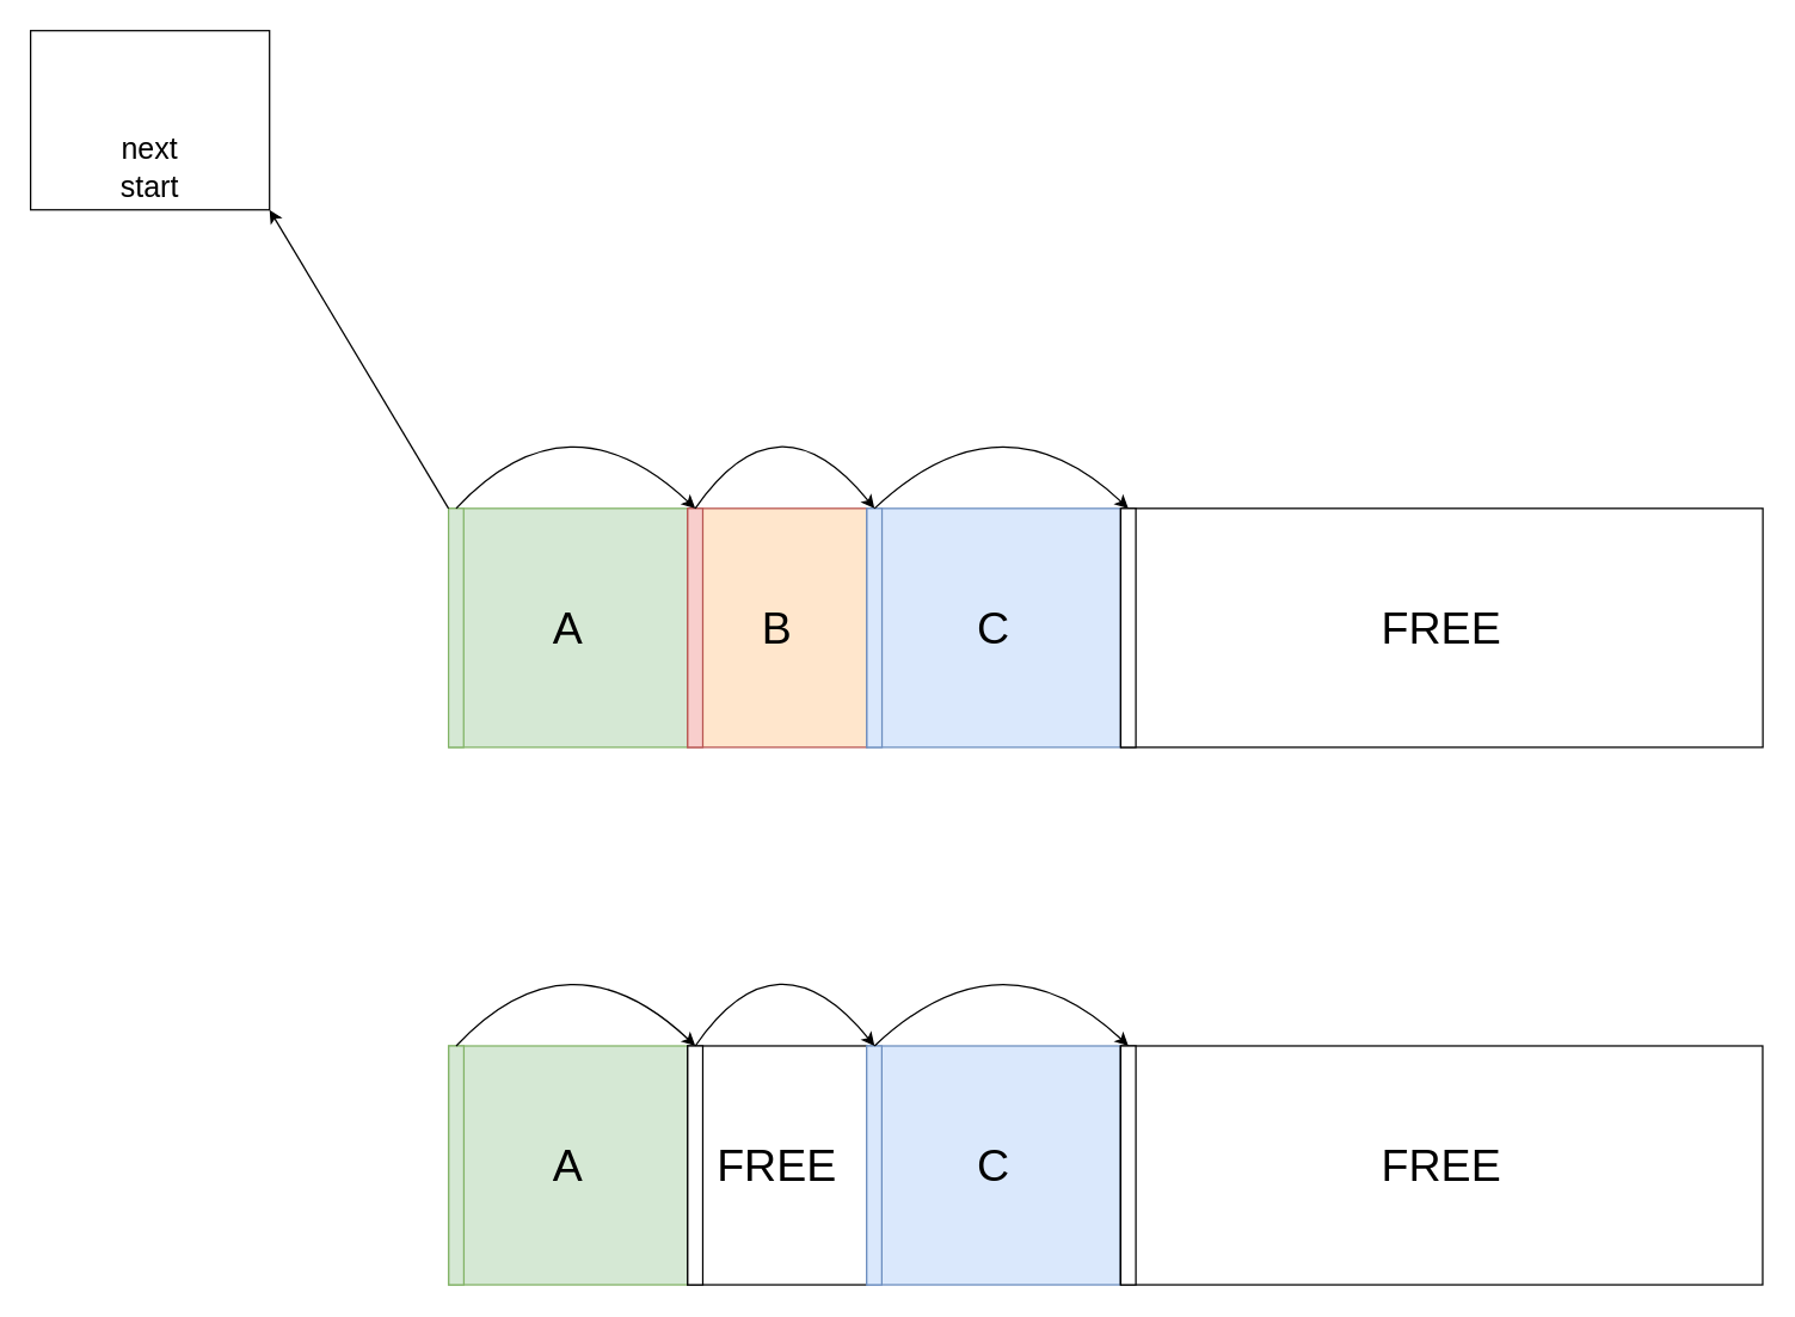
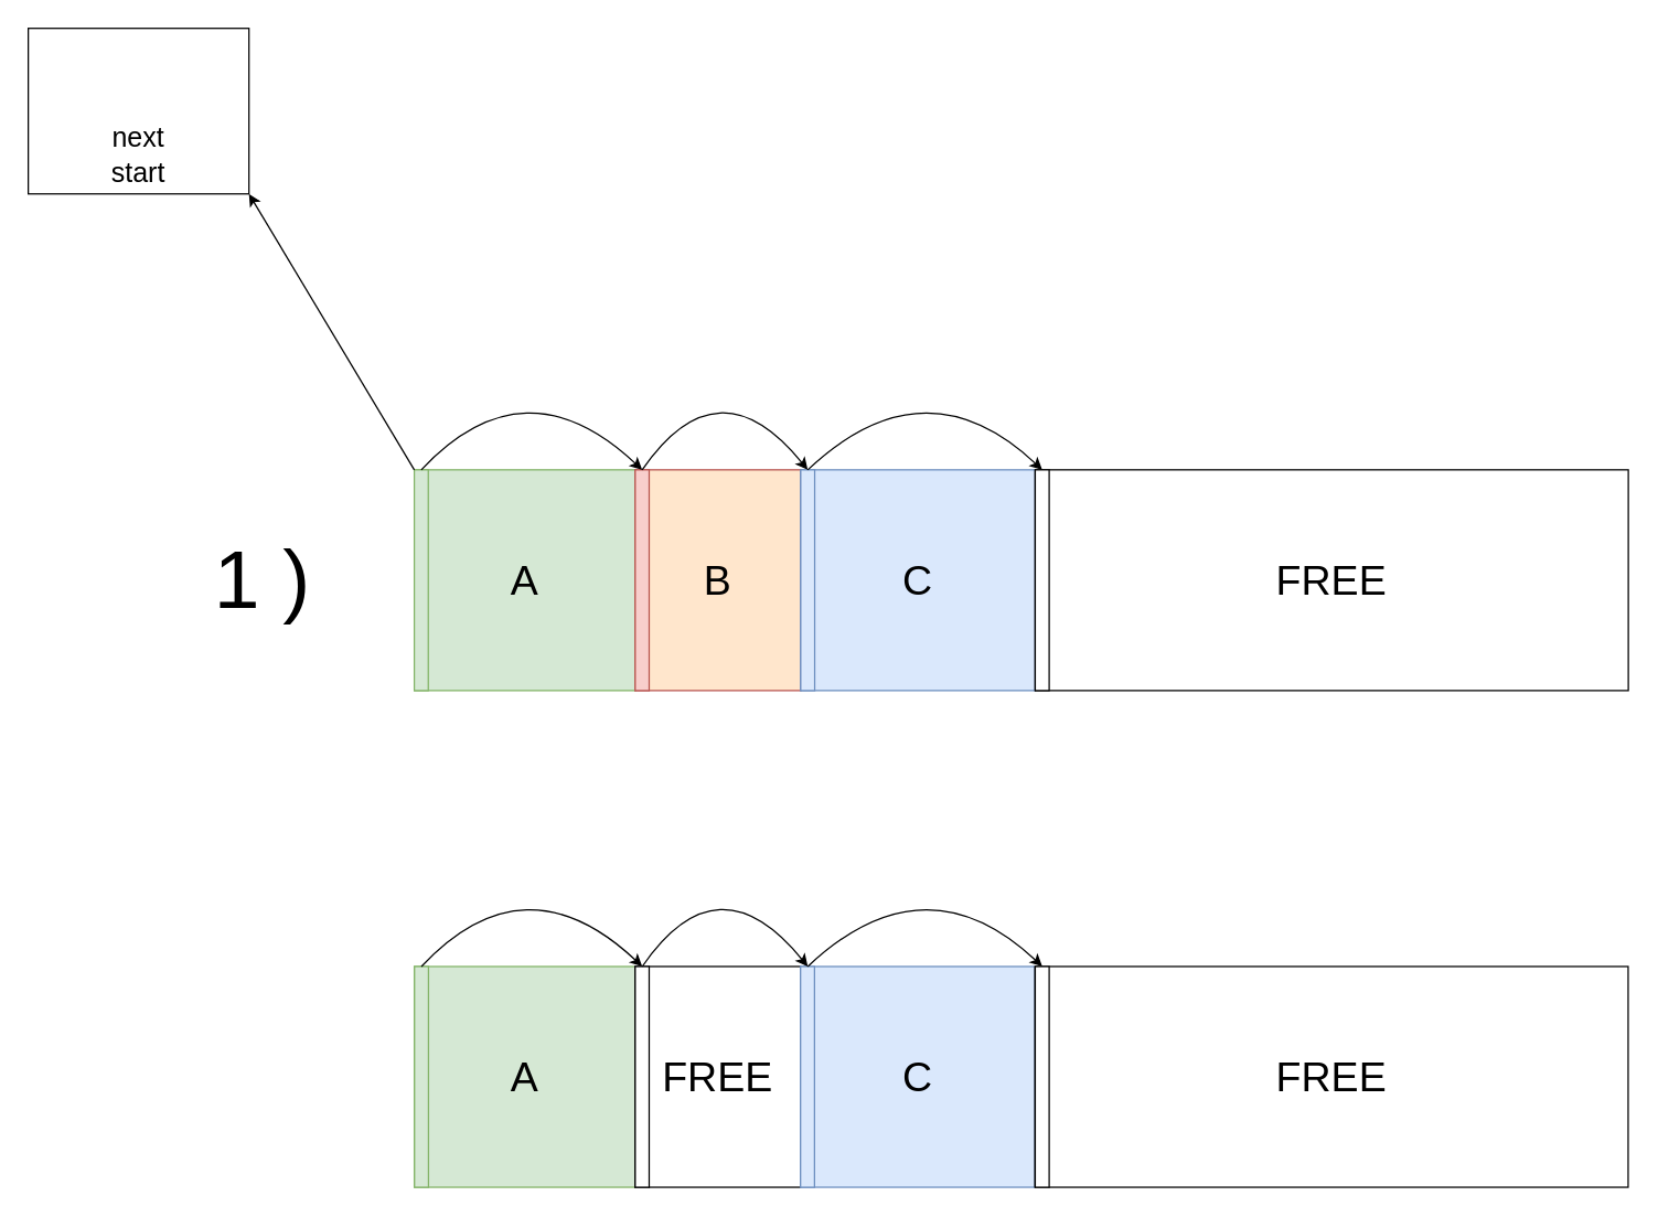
  <mxCell id="0" />
  <mxCell id="1" parent="0" />
  <mxCell id="2" value="&lt;font style=&quot;font-size: 30px&quot;&gt;A&lt;/font&gt;" style="rounded=0;whiteSpace=wrap;html=1;fillColor=#d5e8d4;strokeColor=#82b366;" vertex="1" parent="1"><mxGeometry x="300" y="340" width="160" height="160" as="geometry" /></mxCell>
  <mxCell id="3" value="&lt;font style=&quot;font-size: 30px&quot;&gt;B&lt;/font&gt;" style="rounded=0;whiteSpace=wrap;html=1;fillColor=#ffe6cc;strokeColor=#b85450;" vertex="1" parent="1"><mxGeometry x="460" y="340" width="120" height="160" as="geometry" /></mxCell>
  <mxCell id="4" value="&lt;font style=&quot;font-size: 30px&quot;&gt;C&lt;/font&gt;" style="rounded=0;whiteSpace=wrap;html=1;fillColor=#dae8fc;strokeColor=#6c8ebf;" vertex="1" parent="1"><mxGeometry x="580" y="340" width="170" height="160" as="geometry" /></mxCell>
  <mxCell id="5" value="&lt;font style=&quot;font-size: 30px&quot;&gt;FREE&lt;/font&gt;" style="rounded=0;whiteSpace=wrap;html=1;" parent="1" vertex="1"><mxGeometry x="750" y="340" width="430" height="160" as="geometry" /></mxCell>
+ <mxCell id="6" value="&lt;font style=&quot;font-size: 60px&quot;&gt;1 )&lt;/font&gt;" style="text;html=1;strokeColor=none;fillColor=none;align=center;verticalAlign=middle;whiteSpace=wrap;rounded=0;fontSize=15;" vertex="1" parent="1"><mxGeometry x="110" y="367.5" width="160" height="105" as="geometry" /></mxCell>
  <mxCell id="7" value="&lt;font style=&quot;font-size: 30px&quot;&gt;A&lt;/font&gt;" style="rounded=0;whiteSpace=wrap;html=1;fillColor=#d5e8d4;strokeColor=#82b366;" vertex="1" parent="1"><mxGeometry x="299.87" y="700" width="160" height="160" as="geometry" /></mxCell>
  <mxCell id="8" value="&lt;font style=&quot;font-size: 30px&quot;&gt;FREE&lt;/font&gt;" style="rounded=0;whiteSpace=wrap;html=1;" vertex="1" parent="1"><mxGeometry x="459.87" y="700" width="120" height="160" as="geometry" /></mxCell>
  <mxCell id="9" value="&lt;font style=&quot;font-size: 30px&quot;&gt;C&lt;/font&gt;" style="rounded=0;whiteSpace=wrap;html=1;fillColor=#dae8fc;strokeColor=#6c8ebf;" vertex="1" parent="1"><mxGeometry x="579.87" y="700" width="170" height="160" as="geometry" /></mxCell>
  <mxCell id="10" value="&lt;font style=&quot;font-size: 30px&quot;&gt;FREE&lt;/font&gt;" style="rounded=0;whiteSpace=wrap;html=1;" vertex="1" parent="1"><mxGeometry x="749.87" y="700" width="430" height="160" as="geometry" /></mxCell>
  <mxCell id="11" value="" style="rounded=0;whiteSpace=wrap;html=1;fillColor=#d5e8d4;strokeColor=#82b366;" vertex="1" parent="1"><mxGeometry x="299.87" y="340" width="10.13" height="160" as="geometry" /></mxCell>
  <mxCell id="12" value="" style="rounded=0;whiteSpace=wrap;html=1;fillColor=#d5e8d4;strokeColor=#82b366;" vertex="1" parent="1"><mxGeometry x="300" y="700" width="10.13" height="160" as="geometry" /></mxCell>
  <mxCell id="13" value="" style="rounded=0;whiteSpace=wrap;html=1;fillColor=#f8cecc;strokeColor=#b85450;" vertex="1" parent="1"><mxGeometry x="460" y="340" width="10.13" height="160" as="geometry" /></mxCell>
  <mxCell id="14" value="" style="rounded=0;whiteSpace=wrap;html=1;" vertex="1" parent="1"><mxGeometry x="460" y="700" width="10.13" height="160" as="geometry" /></mxCell>
  <mxCell id="15" value="" style="rounded=0;whiteSpace=wrap;html=1;fillColor=#dae8fc;strokeColor=#6c8ebf;" vertex="1" parent="1"><mxGeometry x="580" y="340" width="10.13" height="160" as="geometry" /></mxCell>
  <mxCell id="16" value="" style="rounded=0;whiteSpace=wrap;html=1;fillColor=#dae8fc;strokeColor=#6c8ebf;" vertex="1" parent="1"><mxGeometry x="579.87" y="700" width="10.13" height="160" as="geometry" /></mxCell>
  <mxCell id="17" value="" style="rounded=0;whiteSpace=wrap;html=1;" vertex="1" parent="1"><mxGeometry x="750" y="340" width="10.13" height="160" as="geometry" /></mxCell>
  <mxCell id="18" value="" style="rounded=0;whiteSpace=wrap;html=1;" vertex="1" parent="1"><mxGeometry x="750" y="700" width="10.13" height="160" as="geometry" /></mxCell>
  <mxCell id="19" value="" style="endArrow=classic;html=1;fontSize=30;entryX=0.5;entryY=0;entryDx=0;entryDy=0;exitX=0.5;exitY=0;exitDx=0;exitDy=0;curved=1;" edge="1" parent="1" source="11" target="13"><mxGeometry width="50" height="50" relative="1" as="geometry"><mxPoint x="310" y="330" as="sourcePoint" /><mxPoint x="360" y="280" as="targetPoint" /><Array as="points"><mxPoint x="380" y="260" /></Array></mxGeometry></mxCell>
  <mxCell id="20" value="" style="endArrow=classic;html=1;fontSize=30;entryX=0.5;entryY=0;entryDx=0;entryDy=0;exitX=0.5;exitY=0;exitDx=0;exitDy=0;curved=1;" edge="1" parent="1" source="13" target="15"><mxGeometry width="50" height="50" relative="1" as="geometry"><mxPoint x="470.125" y="330" as="sourcePoint" /><mxPoint x="630.255" y="330" as="targetPoint" /><Array as="points"><mxPoint x="520" y="260" /></Array></mxGeometry></mxCell>
  <mxCell id="21" value="" style="endArrow=classic;html=1;fontSize=30;entryX=0.5;entryY=0;entryDx=0;entryDy=0;exitX=0.5;exitY=0;exitDx=0;exitDy=0;curved=1;" edge="1" parent="1" source="15" target="17"><mxGeometry width="50" height="50" relative="1" as="geometry"><mxPoint x="584.805" y="330" as="sourcePoint" /><mxPoint x="744.935" y="330" as="targetPoint" /><Array as="points"><mxPoint x="670" y="260" /></Array></mxGeometry></mxCell>
  <mxCell id="22" value="" style="endArrow=classic;html=1;fontSize=30;curved=1;exitX=0;exitY=0;exitDx=0;exitDy=0;" edge="1" parent="1" source="11"><mxGeometry width="50" height="50" relative="1" as="geometry"><mxPoint x="580" y="410" as="sourcePoint" /><mxPoint x="180" y="140" as="targetPoint" /></mxGeometry></mxCell>
  <mxCell id="23" value="" style="rounded=0;whiteSpace=wrap;html=1;fontSize=30;" vertex="1" parent="1"><mxGeometry x="20" y="20" width="160" height="120" as="geometry" /></mxCell>
  <mxCell id="24" value="&lt;font style=&quot;font-size: 20px&quot;&gt;next&lt;/font&gt;" style="text;html=1;strokeColor=none;fillColor=none;align=center;verticalAlign=middle;whiteSpace=wrap;rounded=0;fontSize=30;" vertex="1" parent="1"><mxGeometry x="20" y="80" width="160" height="30" as="geometry" /></mxCell>
  <mxCell id="25" value="&lt;font style=&quot;font-size: 20px&quot;&gt;start&lt;/font&gt;" style="text;html=1;strokeColor=none;fillColor=none;align=center;verticalAlign=middle;whiteSpace=wrap;rounded=0;fontSize=30;" vertex="1" parent="1"><mxGeometry x="20" y="106" width="160" height="30" as="geometry" /></mxCell>
  <mxCell id="26" value="" style="endArrow=classic;html=1;fontSize=30;entryX=0.5;entryY=0;entryDx=0;entryDy=0;exitX=0.5;exitY=0;exitDx=0;exitDy=0;curved=1;" edge="1" parent="1"><mxGeometry width="50" height="50" relative="1" as="geometry"><mxPoint x="305.005" y="700" as="sourcePoint" /><mxPoint x="465.135" y="700" as="targetPoint" /><Array as="points"><mxPoint x="380.07" y="620" /></Array></mxGeometry></mxCell>
  <mxCell id="27" value="" style="endArrow=classic;html=1;fontSize=30;entryX=0.5;entryY=0;entryDx=0;entryDy=0;exitX=0.5;exitY=0;exitDx=0;exitDy=0;curved=1;" edge="1" parent="1"><mxGeometry width="50" height="50" relative="1" as="geometry"><mxPoint x="465.135" y="700" as="sourcePoint" /><mxPoint x="585.135" y="700" as="targetPoint" /><Array as="points"><mxPoint x="520.07" y="620" /></Array></mxGeometry></mxCell>
  <mxCell id="28" value="" style="endArrow=classic;html=1;fontSize=30;entryX=0.5;entryY=0;entryDx=0;entryDy=0;exitX=0.5;exitY=0;exitDx=0;exitDy=0;curved=1;" edge="1" parent="1"><mxGeometry width="50" height="50" relative="1" as="geometry"><mxPoint x="585.135" y="700" as="sourcePoint" /><mxPoint x="755.135" y="700" as="targetPoint" /><Array as="points"><mxPoint x="670.07" y="620" /></Array></mxGeometry></mxCell>
